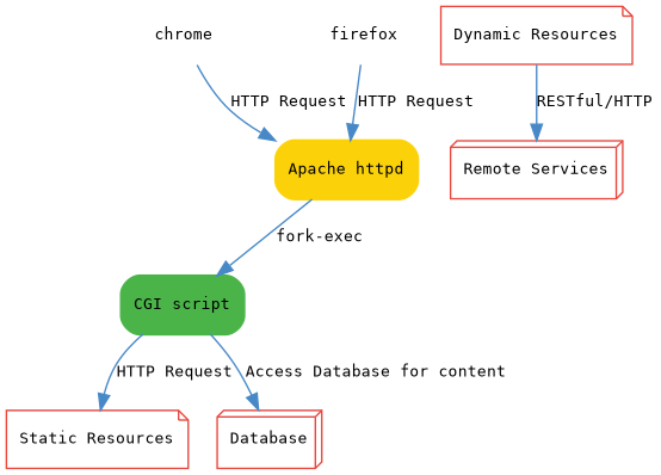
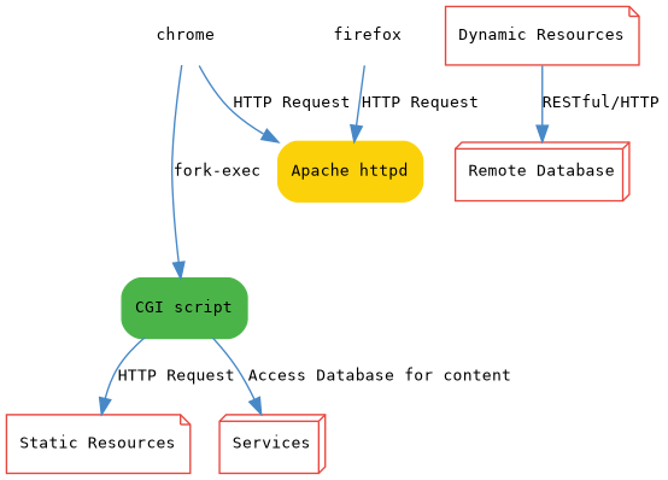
  digraph {
    fontname="DejaVu Sans Mono"
    fontsize=10
    node [fontname="DejaVu Sans Mono" fontsize=10 shape=none color="#E7463D"]
    edge [color="#4788C7" fontname="DejaVu Sans Mono" fontsize=10]
    chrome [color=""]
    n2 [color="#FBD20A" label="Apache httpd" shape=Mrecord style=filled]
    n3 [color="#4BB449" label="CGI script" shape=Mrecord style=filled]
    firefox [color=""]
    n5 [label="Static Resources" shape=note]
-   n6 [label=Database shape=box3d]
+   n6 [label=Services shape=box3d]
    n7 [label="Dynamic Resources" shape=note]
-   n8 [label="Remote Services" shape=box3d]
+   n8 [label="Remote Database" shape=box3d]
    chrome -> n2 [label="HTTP Request"]
-   n2 -> n3 [label="fork-exec"]
+   chrome -> n3 [label="fork-exec"]
    n3 -> n5 [label="HTTP Request"]
    n3 -> n6 [label="Access Database for content"]
    firefox -> n2 [label="HTTP Request"]
    n7 -> n8 [label="RESTful/HTTP"]
  }
